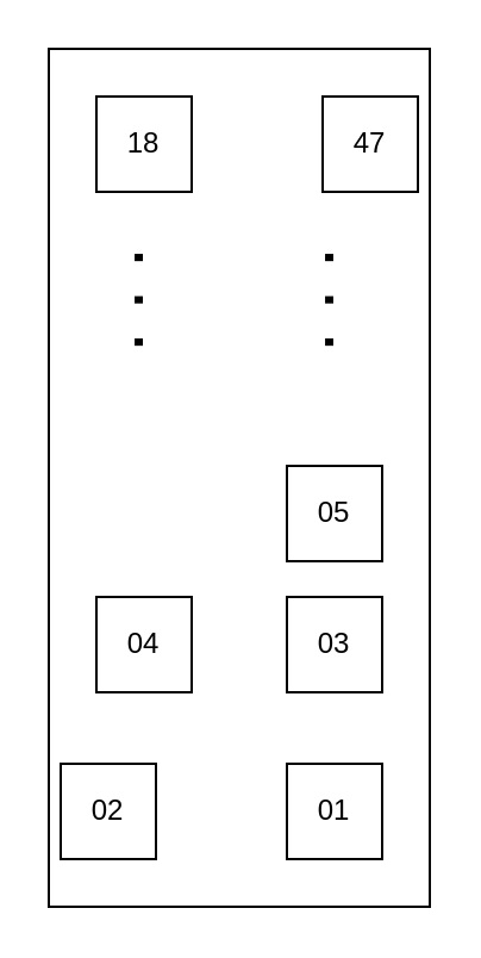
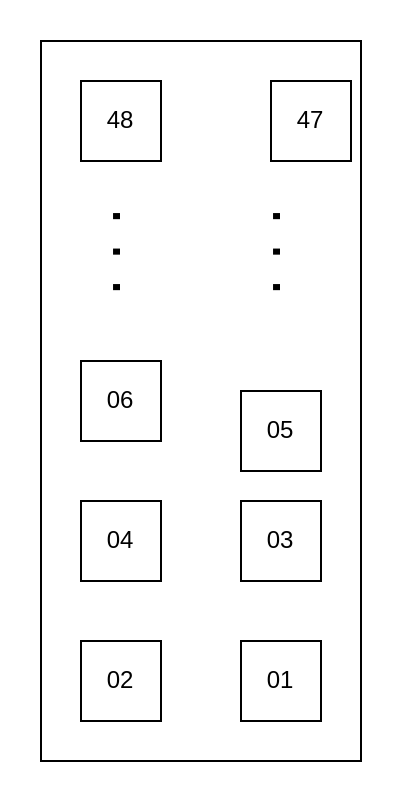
  <mxCell id="0" />
  <mxCell id="1" parent="0" />
  <mxCell id="2" value="" style="rounded=0;whiteSpace=wrap;html=1;" vertex="1" parent="1"><mxGeometry x="20" y="20" width="160" height="360" as="geometry" /></mxCell>
  <mxCell id="3" value="01" style="rounded=0;whiteSpace=wrap;html=1;" vertex="1" parent="1"><mxGeometry x="120" y="320" width="40" height="40" as="geometry" /></mxCell>
- <mxCell id="4" value="02" style="rounded=0;whiteSpace=wrap;html=1;" vertex="1" parent="1"><mxGeometry x="25" y="320" width="40" height="40" as="geometry" /></mxCell>
+ <mxCell id="4" value="02" style="rounded=0;whiteSpace=wrap;html=1;" vertex="1" parent="1"><mxGeometry x="40" y="320" width="40" height="40" as="geometry" /></mxCell>
  <mxCell id="5" value="03" style="rounded=0;whiteSpace=wrap;html=1;" vertex="1" parent="1"><mxGeometry x="120" y="250" width="40" height="40" as="geometry" /></mxCell>
  <mxCell id="6" value="04" style="rounded=0;whiteSpace=wrap;html=1;" vertex="1" parent="1"><mxGeometry x="40" y="250" width="40" height="40" as="geometry" /></mxCell>
  <mxCell id="7" value="05" style="rounded=0;whiteSpace=wrap;html=1;" vertex="1" parent="1"><mxGeometry x="120" y="195" width="40" height="40" as="geometry" /></mxCell>
+ <mxCell id="8" value="06" style="rounded=0;whiteSpace=wrap;html=1;" vertex="1" parent="1"><mxGeometry x="40" y="180" width="40" height="40" as="geometry" /></mxCell>
  <mxCell id="9" value="47" style="rounded=0;whiteSpace=wrap;html=1;" vertex="1" parent="1"><mxGeometry x="135" y="40" width="40" height="40" as="geometry" /></mxCell>
- <mxCell id="10" value="18" style="rounded=0;whiteSpace=wrap;html=1;" vertex="1" parent="1"><mxGeometry x="40" y="40" width="40" height="40" as="geometry" /></mxCell>
+ <mxCell id="10" value="48" style="rounded=0;whiteSpace=wrap;html=1;" vertex="1" parent="1"><mxGeometry x="40" y="40" width="40" height="40" as="geometry" /></mxCell>
  <mxCell id="11" value=". . ." style="text;html=1;resizable=0;points=[];autosize=1;align=left;verticalAlign=bottom;spacingTop=-4;fontSize=32;horizontal=0;" vertex="1" parent="1"><mxGeometry x="40" y="130" width="30" height="20" as="geometry" /></mxCell>
  <mxCell id="12" value=". . ." style="text;html=1;resizable=0;points=[];autosize=1;align=left;verticalAlign=bottom;spacingTop=-4;fontSize=32;horizontal=0;" vertex="1" parent="1"><mxGeometry x="120" y="130" width="30" height="20" as="geometry" /></mxCell>
